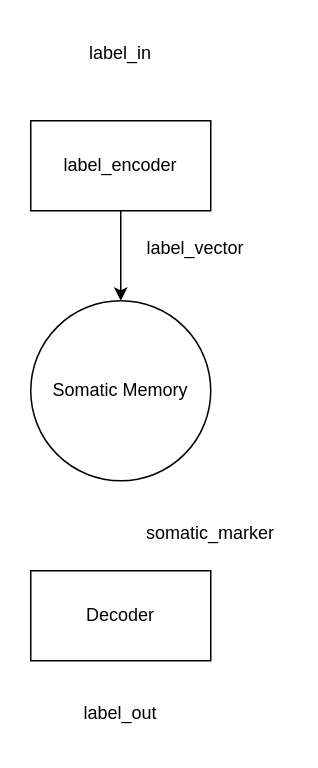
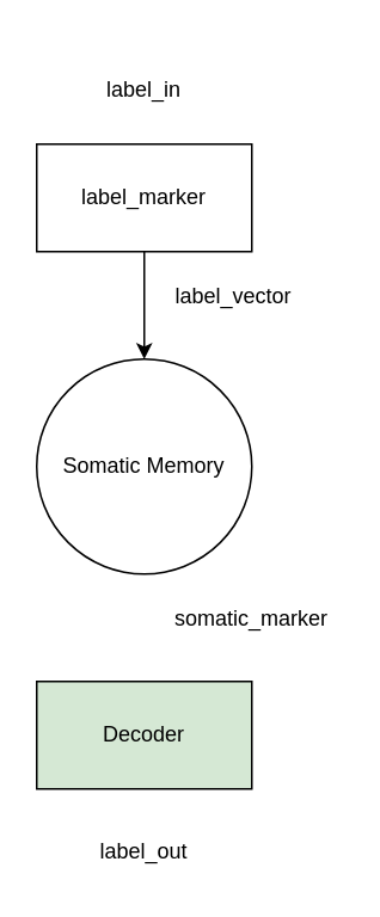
  <mxCell id="0" />
  <mxCell id="1" parent="0" />
  <mxCell id="2" style="edgeStyle=none;html=1;exitX=0.5;exitY=1;exitDx=0;exitDy=0;entryX=0.5;entryY=0;entryDx=0;entryDy=0;" edge="1" parent="1" source="3" target="4"><mxGeometry relative="1" as="geometry" /></mxCell>
- <mxCell id="3" value="label_encoder" style="rounded=0;whiteSpace=wrap;html=1;" vertex="1" parent="1"><mxGeometry x="20" y="80" width="120" height="60" as="geometry" /></mxCell>
+ <mxCell id="3" value="label_marker" style="rounded=0;whiteSpace=wrap;html=1;" vertex="1" parent="1"><mxGeometry x="20" y="80" width="120" height="60" as="geometry" /></mxCell>
  <mxCell id="4" value="Somatic Memory" style="ellipse;whiteSpace=wrap;html=1;aspect=fixed;" vertex="1" parent="1"><mxGeometry x="20" y="200" width="120" height="120" as="geometry" /></mxCell>
- <mxCell id="5" value="Decoder" style="rounded=0;whiteSpace=wrap;html=1;" vertex="1" parent="1"><mxGeometry x="20" y="380" width="120" height="60" as="geometry" /></mxCell>
- <mxCell id="6" value="label_in" style="text;html=1;strokeColor=none;fillColor=none;align=center;verticalAlign=middle;whiteSpace=wrap;rounded=0;" vertex="1" parent="1"><mxGeometry x="50" y="20" width="60" height="30" as="geometry" /></mxCell>
+ <mxCell id="5" value="Decoder" style="rounded=0;whiteSpace=wrap;html=1;fillColor=#d5e8d4;" vertex="1" parent="1"><mxGeometry x="20" y="380" width="120" height="60" as="geometry" /></mxCell>
+ <mxCell id="6" value="label_in" style="text;html=1;strokeColor=none;fillColor=none;align=center;verticalAlign=middle;whiteSpace=wrap;rounded=0;" vertex="1" parent="1"><mxGeometry x="50" y="35" width="60" height="30" as="geometry" /></mxCell>
  <mxCell id="7" value="label_vector" style="text;html=1;strokeColor=none;fillColor=none;align=center;verticalAlign=middle;whiteSpace=wrap;rounded=0;" vertex="1" parent="1"><mxGeometry x="90" y="150" width="80" height="30" as="geometry" /></mxCell>
- <mxCell id="8" value="somatic_marker" style="text;html=1;strokeColor=none;fillColor=none;align=center;verticalAlign=middle;whiteSpace=wrap;rounded=0;" vertex="1" parent="1"><mxGeometry x="90" y="340" width="100" height="30" as="geometry" /></mxCell>
+ <mxCell id="8" value="somatic_marker" style="text;html=1;strokeColor=none;fillColor=none;align=center;verticalAlign=middle;whiteSpace=wrap;rounded=0;" vertex="1" parent="1"><mxGeometry x="90" y="330" width="100" height="30" as="geometry" /></mxCell>
  <mxCell id="9" value="label_out" style="text;html=1;strokeColor=none;fillColor=none;align=center;verticalAlign=middle;whiteSpace=wrap;rounded=0;" vertex="1" parent="1"><mxGeometry x="40" y="460" width="80" height="30" as="geometry" /></mxCell>
